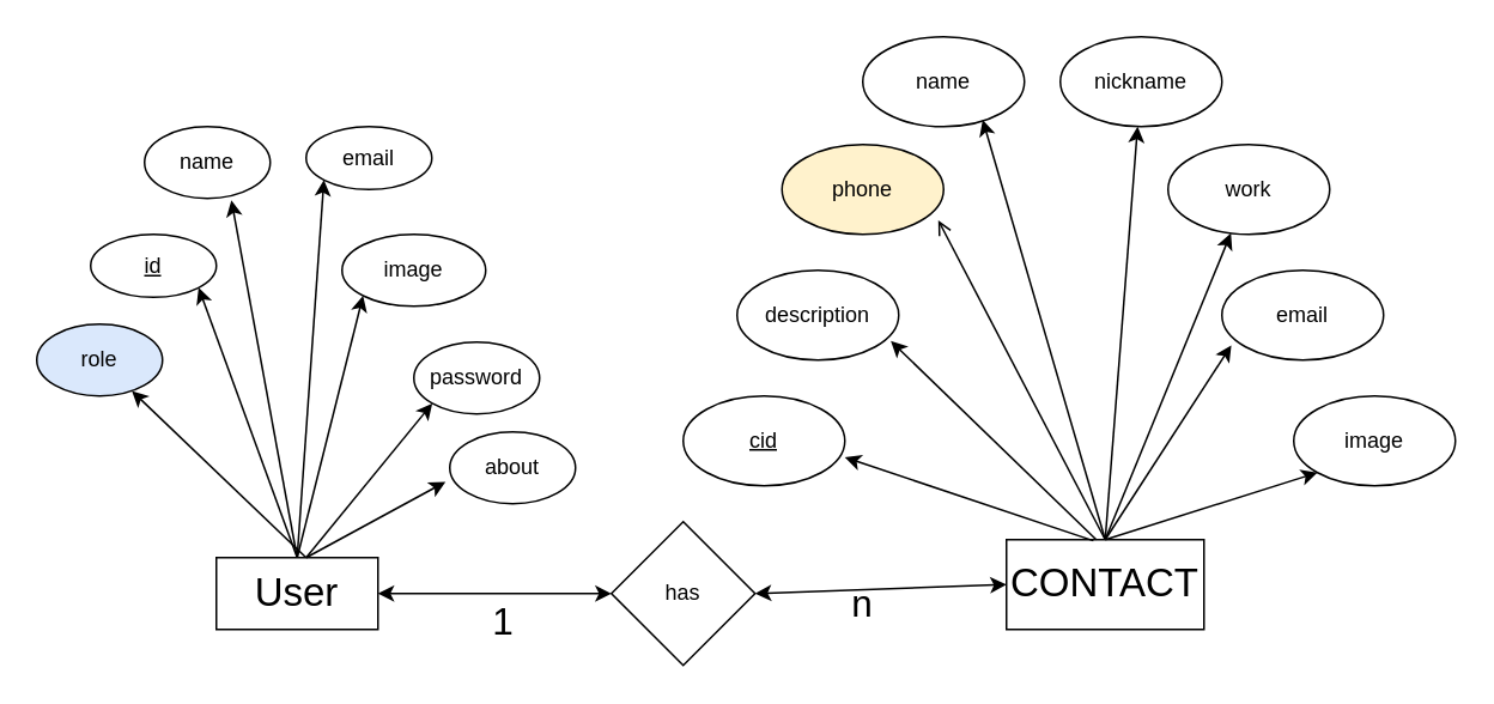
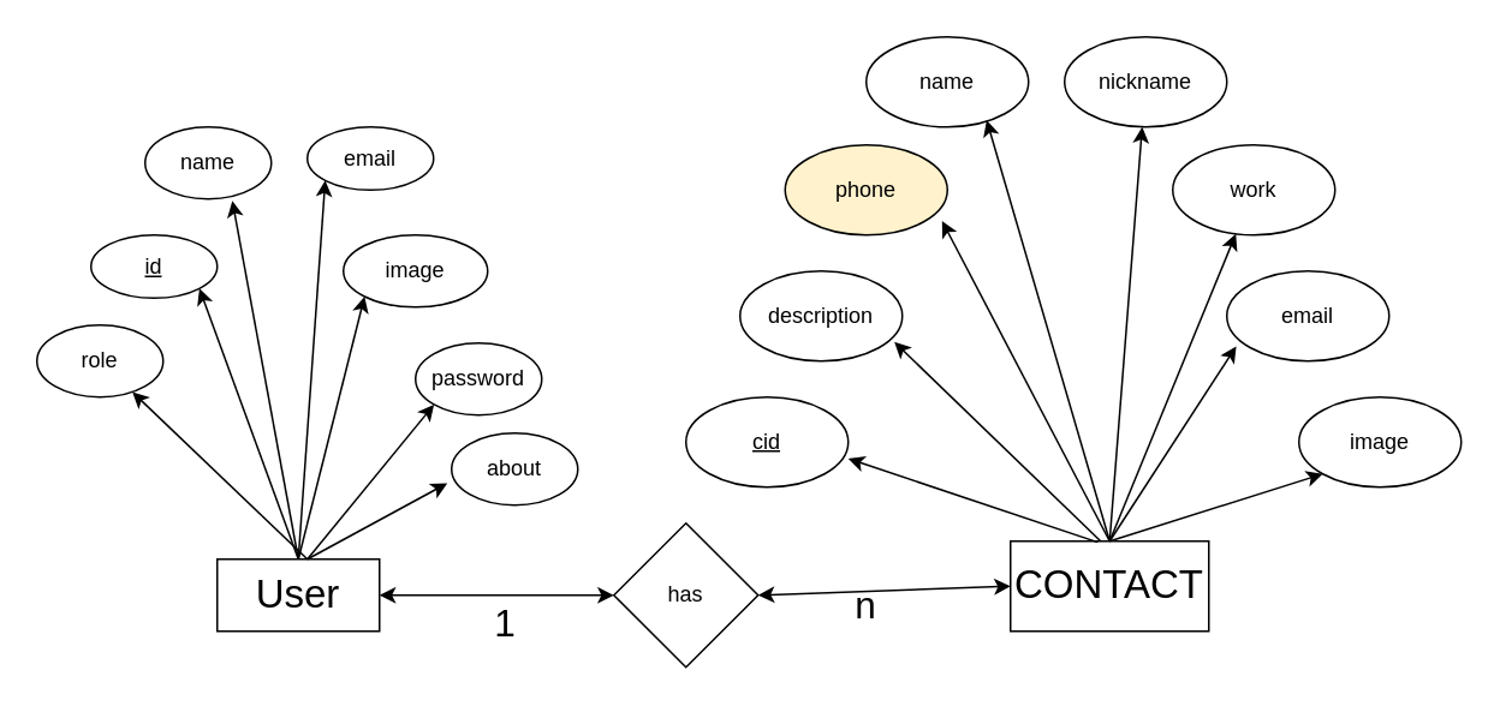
  <mxCell id="0" />
  <mxCell id="1" parent="0" />
  <mxCell id="2" value="&lt;font style=&quot;font-size: 22px;&quot;&gt;User&lt;/font&gt;" style="rounded=0;whiteSpace=wrap;html=1;" parent="1" vertex="1"><mxGeometry x="120" y="310" width="90" height="40" as="geometry" /></mxCell>
  <mxCell id="3" value="CONTACT" style="rounded=0;whiteSpace=wrap;html=1;fontSize=22;" parent="1" vertex="1"><mxGeometry x="560" y="300" width="110" height="50" as="geometry" /></mxCell>
  <mxCell id="4" value="&lt;u&gt;id&lt;/u&gt;" style="ellipse;whiteSpace=wrap;html=1;" vertex="1" parent="1"><mxGeometry x="50" y="130" width="70" height="35" as="geometry" /></mxCell>
  <mxCell id="5" value="name" style="ellipse;whiteSpace=wrap;html=1;" vertex="1" parent="1"><mxGeometry x="80" y="70" width="70" height="40" as="geometry" /></mxCell>
  <mxCell id="6" value="email" style="ellipse;whiteSpace=wrap;html=1;" vertex="1" parent="1"><mxGeometry x="170" y="70" width="70" height="35" as="geometry" /></mxCell>
  <mxCell id="7" value="about" style="ellipse;whiteSpace=wrap;html=1;" vertex="1" parent="1"><mxGeometry x="250" y="240" width="70" height="40" as="geometry" /></mxCell>
  <mxCell id="8" value="password" style="ellipse;whiteSpace=wrap;html=1;" vertex="1" parent="1"><mxGeometry x="230" y="190" width="70" height="40" as="geometry" /></mxCell>
  <mxCell id="9" value="image" style="ellipse;whiteSpace=wrap;html=1;" vertex="1" parent="1"><mxGeometry x="190" y="130" width="80" height="40" as="geometry" /></mxCell>
- <mxCell id="10" value="role" style="ellipse;whiteSpace=wrap;html=1;fillColor=#dae8fc;" vertex="1" parent="1"><mxGeometry x="20" y="180" width="70" height="40" as="geometry" /></mxCell>
+ <mxCell id="10" value="role" style="ellipse;whiteSpace=wrap;html=1;" vertex="1" parent="1"><mxGeometry x="20" y="180" width="70" height="40" as="geometry" /></mxCell>
  <mxCell id="11" value="" style="endArrow=classic;html=1;entryX=0;entryY=1;entryDx=0;entryDy=0;exitX=0.5;exitY=0;exitDx=0;exitDy=0;" edge="1" parent="1" source="2" target="9"><mxGeometry width="50" height="50" relative="1" as="geometry"><mxPoint x="310" y="270" as="sourcePoint" /><mxPoint x="360" y="220" as="targetPoint" /></mxGeometry></mxCell>
  <mxCell id="12" value="" style="endArrow=classic;html=1;entryX=0;entryY=1;entryDx=0;entryDy=0;" edge="1" parent="1" target="8"><mxGeometry width="50" height="50" relative="1" as="geometry"><mxPoint x="170" y="310" as="sourcePoint" /><mxPoint x="360" y="220" as="targetPoint" /></mxGeometry></mxCell>
  <mxCell id="13" value="" style="endArrow=classic;html=1;entryX=-0.034;entryY=0.695;entryDx=0;entryDy=0;entryPerimeter=0;" edge="1" parent="1" target="7"><mxGeometry width="50" height="50" relative="1" as="geometry"><mxPoint x="170" y="310" as="sourcePoint" /><mxPoint x="360" y="220" as="targetPoint" /></mxGeometry></mxCell>
  <mxCell id="14" value="" style="endArrow=classic;html=1;entryX=0;entryY=1;entryDx=0;entryDy=0;exitX=0.5;exitY=0;exitDx=0;exitDy=0;" edge="1" parent="1" source="2" target="6"><mxGeometry width="50" height="50" relative="1" as="geometry"><mxPoint x="310" y="270" as="sourcePoint" /><mxPoint x="360" y="220" as="targetPoint" /></mxGeometry></mxCell>
  <mxCell id="15" value="" style="endArrow=classic;html=1;entryX=0.691;entryY=1.025;entryDx=0;entryDy=0;entryPerimeter=0;exitX=0.5;exitY=0;exitDx=0;exitDy=0;" edge="1" parent="1" source="2" target="5"><mxGeometry width="50" height="50" relative="1" as="geometry"><mxPoint x="310" y="270" as="sourcePoint" /><mxPoint x="360" y="220" as="targetPoint" /></mxGeometry></mxCell>
  <mxCell id="16" value="" style="endArrow=classic;html=1;entryX=1;entryY=1;entryDx=0;entryDy=0;exitX=0.5;exitY=0;exitDx=0;exitDy=0;" edge="1" parent="1" source="2" target="4"><mxGeometry width="50" height="50" relative="1" as="geometry"><mxPoint x="310" y="270" as="sourcePoint" /><mxPoint x="360" y="220" as="targetPoint" /></mxGeometry></mxCell>
  <mxCell id="17" value="" style="endArrow=classic;html=1;" edge="1" parent="1" target="10"><mxGeometry width="50" height="50" relative="1" as="geometry"><mxPoint x="170" y="310" as="sourcePoint" /><mxPoint x="360" y="220" as="targetPoint" /></mxGeometry></mxCell>
  <mxCell id="18" value="phone" style="ellipse;whiteSpace=wrap;html=1;fillColor=#fff2cc;" vertex="1" parent="1"><mxGeometry x="435" y="80" width="90" height="50" as="geometry" /></mxCell>
  <mxCell id="19" value="image" style="ellipse;whiteSpace=wrap;html=1;" vertex="1" parent="1"><mxGeometry x="720" y="220" width="90" height="50" as="geometry" /></mxCell>
  <mxCell id="20" value="work" style="ellipse;whiteSpace=wrap;html=1;" vertex="1" parent="1"><mxGeometry x="650" y="80" width="90" height="50" as="geometry" /></mxCell>
  <mxCell id="21" value="description" style="ellipse;whiteSpace=wrap;html=1;" vertex="1" parent="1"><mxGeometry x="410" y="150" width="90" height="50" as="geometry" /></mxCell>
  <mxCell id="22" value="&lt;u&gt;cid&lt;/u&gt;" style="ellipse;whiteSpace=wrap;html=1;" vertex="1" parent="1"><mxGeometry x="380" y="220" width="90" height="50" as="geometry" /></mxCell>
  <mxCell id="23" value="email" style="ellipse;whiteSpace=wrap;html=1;" vertex="1" parent="1"><mxGeometry x="680" y="150" width="90" height="50" as="geometry" /></mxCell>
  <mxCell id="24" value="name" style="ellipse;whiteSpace=wrap;html=1;" vertex="1" parent="1"><mxGeometry x="480" y="20" width="90" height="50" as="geometry" /></mxCell>
  <mxCell id="25" value="nickname" style="ellipse;whiteSpace=wrap;html=1;" vertex="1" parent="1"><mxGeometry x="590" y="20" width="90" height="50" as="geometry" /></mxCell>
  <mxCell id="26" value="" style="endArrow=classic;html=1;entryX=0.742;entryY=0.924;entryDx=0;entryDy=0;entryPerimeter=0;exitX=0.5;exitY=0;exitDx=0;exitDy=0;" edge="1" parent="1" source="3" target="24"><mxGeometry width="50" height="50" relative="1" as="geometry"><mxPoint x="500" y="240" as="sourcePoint" /><mxPoint x="550" y="190" as="targetPoint" /></mxGeometry></mxCell>
  <mxCell id="27" value="" style="endArrow=classic;html=1;exitX=0.5;exitY=0;exitDx=0;exitDy=0;" edge="1" parent="1" source="3" target="25"><mxGeometry width="50" height="50" relative="1" as="geometry"><mxPoint x="625" y="310" as="sourcePoint" /><mxPoint x="556.78" y="76.2" as="targetPoint" /></mxGeometry></mxCell>
- <mxCell id="28" value="" style="endArrow=open;html=1;entryX=0.967;entryY=0.844;entryDx=0;entryDy=0;entryPerimeter=0;exitX=0.5;exitY=0;exitDx=0;exitDy=0;" edge="1" parent="1" source="3" target="18"><mxGeometry width="50" height="50" relative="1" as="geometry"><mxPoint x="610" y="290" as="sourcePoint" /><mxPoint x="566.78" y="86.2" as="targetPoint" /></mxGeometry></mxCell>
+ <mxCell id="28" value="" style="endArrow=classic;html=1;entryX=0.967;entryY=0.844;entryDx=0;entryDy=0;entryPerimeter=0;exitX=0.5;exitY=0;exitDx=0;exitDy=0;" edge="1" parent="1" source="3" target="18"><mxGeometry width="50" height="50" relative="1" as="geometry"><mxPoint x="610" y="290" as="sourcePoint" /><mxPoint x="566.78" y="86.2" as="targetPoint" /></mxGeometry></mxCell>
  <mxCell id="29" value="" style="endArrow=classic;html=1;entryX=0.951;entryY=0.788;entryDx=0;entryDy=0;entryPerimeter=0;" edge="1" parent="1" target="21"><mxGeometry width="50" height="50" relative="1" as="geometry"><mxPoint x="610" y="300" as="sourcePoint" /><mxPoint x="576.78" y="96.2" as="targetPoint" /></mxGeometry></mxCell>
  <mxCell id="30" value="" style="endArrow=classic;html=1;entryX=1;entryY=0.684;entryDx=0;entryDy=0;entryPerimeter=0;exitX=0.44;exitY=0.012;exitDx=0;exitDy=0;exitPerimeter=0;" edge="1" parent="1" source="3" target="22"><mxGeometry width="50" height="50" relative="1" as="geometry"><mxPoint x="655" y="340" as="sourcePoint" /><mxPoint x="586.78" y="106.2" as="targetPoint" /></mxGeometry></mxCell>
  <mxCell id="31" value="" style="endArrow=classic;html=1;exitX=0.5;exitY=0;exitDx=0;exitDy=0;" edge="1" parent="1" source="3" target="20"><mxGeometry width="50" height="50" relative="1" as="geometry"><mxPoint x="665" y="350" as="sourcePoint" /><mxPoint x="596.78" y="116.2" as="targetPoint" /></mxGeometry></mxCell>
  <mxCell id="32" value="" style="endArrow=classic;html=1;entryX=0.058;entryY=0.836;entryDx=0;entryDy=0;entryPerimeter=0;exitX=0.5;exitY=0;exitDx=0;exitDy=0;" edge="1" parent="1" source="3" target="23"><mxGeometry width="50" height="50" relative="1" as="geometry"><mxPoint x="620" y="290" as="sourcePoint" /><mxPoint x="606.78" y="126.2" as="targetPoint" /></mxGeometry></mxCell>
  <mxCell id="33" value="" style="endArrow=classic;html=1;entryX=0;entryY=1;entryDx=0;entryDy=0;exitX=0.5;exitY=0;exitDx=0;exitDy=0;" edge="1" parent="1" source="3" target="19"><mxGeometry width="50" height="50" relative="1" as="geometry"><mxPoint x="685" y="370" as="sourcePoint" /><mxPoint x="616.78" y="136.2" as="targetPoint" /></mxGeometry></mxCell>
  <mxCell id="34" value="has" style="rhombus;whiteSpace=wrap;html=1;" vertex="1" parent="1"><mxGeometry x="340" y="290" width="80" height="80" as="geometry" /></mxCell>
  <mxCell id="35" value="" style="endArrow=classic;startArrow=classic;html=1;entryX=0;entryY=0.5;entryDx=0;entryDy=0;exitX=1;exitY=0.5;exitDx=0;exitDy=0;" edge="1" parent="1" source="34" target="3"><mxGeometry width="50" height="50" relative="1" as="geometry"><mxPoint x="380" y="220" as="sourcePoint" /><mxPoint x="430" y="170" as="targetPoint" /><Array as="points" /></mxGeometry></mxCell>
  <mxCell id="36" value="" style="endArrow=classic;startArrow=classic;html=1;exitX=1;exitY=0.5;exitDx=0;exitDy=0;entryX=0;entryY=0.5;entryDx=0;entryDy=0;" edge="1" parent="1" source="2" target="34"><mxGeometry width="50" height="50" relative="1" as="geometry"><mxPoint x="380" y="220" as="sourcePoint" /><mxPoint x="430" y="170" as="targetPoint" /></mxGeometry></mxCell>
  <mxCell id="37" value="&lt;font style=&quot;font-size: 21px;&quot;&gt;1&lt;/font&gt;" style="text;html=1;strokeColor=none;fillColor=none;align=center;verticalAlign=middle;whiteSpace=wrap;rounded=0;" vertex="1" parent="1"><mxGeometry x="250" y="330" width="60" height="30" as="geometry" /></mxCell>
  <mxCell id="38" value="n" style="text;html=1;strokeColor=none;fillColor=none;align=center;verticalAlign=middle;whiteSpace=wrap;rounded=0;fontSize=21;" vertex="1" parent="1"><mxGeometry x="450" y="320" width="60" height="30" as="geometry" /></mxCell>
